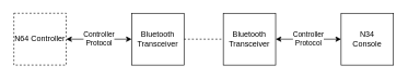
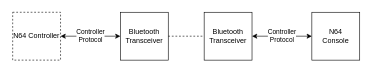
  <mxCell id="0" />
  <mxCell id="1" parent="0" />
  <mxCell id="2" value="Bluetooth Transceiver" style="whiteSpace=wrap;html=1;aspect=fixed;" vertex="1" parent="1"><mxGeometry x="200" y="20" width="80" height="80" as="geometry" /></mxCell>
  <mxCell id="3" value="Bluetooth Transceiver" style="whiteSpace=wrap;html=1;aspect=fixed;" vertex="1" parent="1"><mxGeometry x="340" y="20" width="80" height="80" as="geometry" /></mxCell>
  <mxCell id="4" value="N64 Controller" style="whiteSpace=wrap;html=1;aspect=fixed;dashed=1;" vertex="1" parent="1"><mxGeometry x="20" y="20" width="80" height="80" as="geometry" /></mxCell>
- <mxCell id="5" value="&lt;div&gt;N34 &lt;br&gt;&lt;/div&gt;&lt;div&gt;Console&lt;/div&gt;" style="whiteSpace=wrap;html=1;aspect=fixed;" vertex="1" parent="1"><mxGeometry x="520" y="20" width="80" height="80" as="geometry" /></mxCell>
+ <mxCell id="5" value="&lt;div&gt;N64 &lt;br&gt;&lt;/div&gt;&lt;div&gt;Console&lt;/div&gt;" style="whiteSpace=wrap;html=1;aspect=fixed;" vertex="1" parent="1"><mxGeometry x="520" y="20" width="80" height="80" as="geometry" /></mxCell>
  <mxCell id="6" value="" style="endArrow=none;dashed=1;html=1;entryX=0;entryY=0.5;entryDx=0;entryDy=0;exitX=1;exitY=0.5;exitDx=0;exitDy=0;" edge="1" parent="1" source="2" target="3"><mxGeometry width="50" height="50" relative="1" as="geometry"><mxPoint x="280" y="85" as="sourcePoint" /><mxPoint x="330" y="35" as="targetPoint" /></mxGeometry></mxCell>
  <mxCell id="7" value="&lt;div&gt;Controller&lt;/div&gt;&lt;div&gt;Protocol&lt;/div&gt;" style="endArrow=classic;startArrow=classic;html=1;entryX=0;entryY=0.5;entryDx=0;entryDy=0;exitX=1;exitY=0.5;exitDx=0;exitDy=0;" edge="1" parent="1" source="4" target="2"><mxGeometry width="50" height="50" relative="1" as="geometry"><mxPoint x="50" y="170" as="sourcePoint" /><mxPoint x="100" y="120" as="targetPoint" /></mxGeometry></mxCell>
  <mxCell id="8" value="&lt;div&gt;Controller&lt;/div&gt;&lt;div&gt;Protocol&lt;/div&gt;" style="endArrow=classic;startArrow=classic;html=1;entryX=0;entryY=0.5;entryDx=0;entryDy=0;exitX=1;exitY=0.5;exitDx=0;exitDy=0;" edge="1" parent="1"><mxGeometry width="50" height="50" relative="1" as="geometry"><mxPoint x="420" y="60" as="sourcePoint" /><mxPoint x="520" y="60" as="targetPoint" /></mxGeometry></mxCell>
